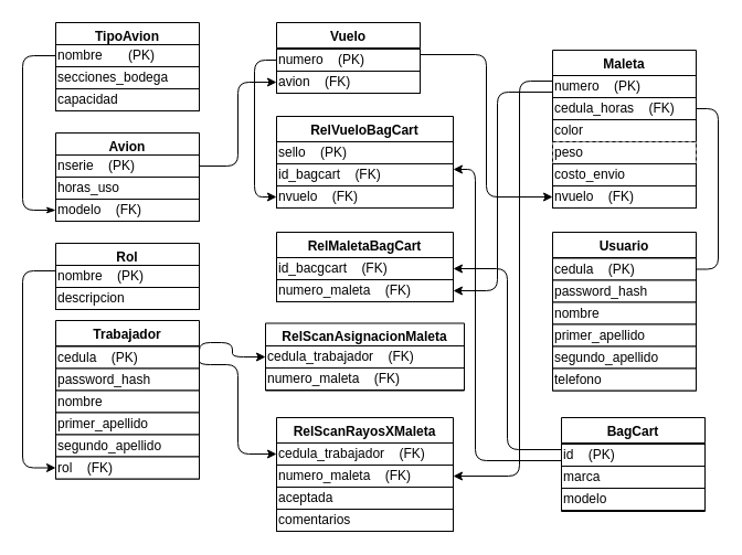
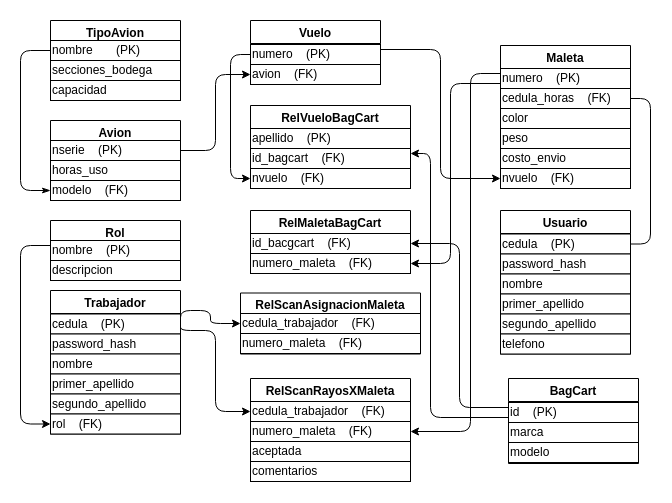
  <mxCell id="0" />
  <mxCell id="1" parent="0" />
  <mxCell id="2" value="TipoAvion" style="swimlane;" parent="1" vertex="1"><mxGeometry x="50" y="20" width="130" height="80" as="geometry" /></mxCell>
  <mxCell id="3" value="nombre&amp;nbsp; &amp;nbsp; &amp;nbsp; &amp;nbsp;(PK)" style="rounded=0;whiteSpace=wrap;html=1;align=left;" parent="2" vertex="1"><mxGeometry y="20" width="130" height="20" as="geometry" /></mxCell>
  <mxCell id="4" value="secciones_bodega" style="rounded=0;whiteSpace=wrap;html=1;align=left;" parent="2" vertex="1"><mxGeometry y="40" width="130" height="20" as="geometry" /></mxCell>
  <mxCell id="5" value="capacidad" style="rounded=0;whiteSpace=wrap;html=1;align=left;" parent="2" vertex="1"><mxGeometry y="60" width="130" height="20" as="geometry" /></mxCell>
  <mxCell id="6" value="Avion" style="swimlane;" parent="1" vertex="1"><mxGeometry x="50" y="120" width="130" height="80" as="geometry" /></mxCell>
  <mxCell id="7" value="nserie&amp;nbsp; &amp;nbsp; (PK)" style="rounded=0;whiteSpace=wrap;html=1;align=left;" parent="6" vertex="1"><mxGeometry y="20" width="130" height="20" as="geometry" /></mxCell>
  <mxCell id="8" value="horas_uso" style="rounded=0;whiteSpace=wrap;html=1;align=left;" parent="6" vertex="1"><mxGeometry y="40" width="130" height="20" as="geometry" /></mxCell>
  <mxCell id="9" value="modelo&amp;nbsp; &amp;nbsp; (FK)" style="rounded=0;whiteSpace=wrap;html=1;align=left;" parent="6" vertex="1"><mxGeometry y="60" width="130" height="20" as="geometry" /></mxCell>
  <mxCell id="10" value="Rol" style="swimlane;startSize=23;" parent="1" vertex="1"><mxGeometry x="50" y="220" width="130" height="60" as="geometry" /></mxCell>
  <mxCell id="11" value="nombre&amp;nbsp; &amp;nbsp; (PK)" style="rounded=0;whiteSpace=wrap;html=1;align=left;" parent="10" vertex="1"><mxGeometry y="20" width="130" height="20" as="geometry" /></mxCell>
  <mxCell id="12" value="descripcion" style="rounded=0;whiteSpace=wrap;html=1;align=left;" parent="10" vertex="1"><mxGeometry y="40" width="130" height="20" as="geometry" /></mxCell>
  <mxCell id="13" value="BagCart" style="swimlane;" parent="1" vertex="1"><mxGeometry x="508" y="378" width="130" height="85" as="geometry" /></mxCell>
  <mxCell id="14" value="marca" style="rounded=0;whiteSpace=wrap;html=1;align=left;" parent="13" vertex="1"><mxGeometry y="44" width="130" height="20" as="geometry" /></mxCell>
  <mxCell id="15" value="modelo" style="rounded=0;whiteSpace=wrap;html=1;align=left;" parent="13" vertex="1"><mxGeometry y="64" width="130" height="20" as="geometry" /></mxCell>
  <mxCell id="16" value="id&amp;nbsp; &amp;nbsp; (PK)" style="rounded=0;whiteSpace=wrap;html=1;align=left;" parent="13" vertex="1"><mxGeometry y="24" width="130" height="20" as="geometry" /></mxCell>
  <mxCell id="17" value="Vuelo" style="swimlane;" parent="1" vertex="1"><mxGeometry x="250" y="20" width="130" height="64" as="geometry" /></mxCell>
  <mxCell id="18" value="numero&amp;nbsp; &amp;nbsp; (PK)" style="rounded=0;whiteSpace=wrap;html=1;align=left;" parent="17" vertex="1"><mxGeometry y="24" width="130" height="20" as="geometry" /></mxCell>
  <mxCell id="19" value="avion&amp;nbsp; &amp;nbsp; (FK)" style="rounded=0;whiteSpace=wrap;html=1;align=left;" parent="17" vertex="1"><mxGeometry y="44" width="130" height="20" as="geometry" /></mxCell>
  <mxCell id="20" value="Maleta" style="swimlane;" parent="1" vertex="1"><mxGeometry x="500" y="45" width="130" height="143" as="geometry" /></mxCell>
  <mxCell id="21" value="numero&amp;nbsp; &amp;nbsp; (PK)" style="rounded=0;whiteSpace=wrap;html=1;align=left;" parent="20" vertex="1"><mxGeometry y="23" width="130" height="20" as="geometry" /></mxCell>
  <mxCell id="22" value="cedula_horas&amp;nbsp; &amp;nbsp; (FK)" style="rounded=0;whiteSpace=wrap;html=1;align=left;" parent="20" vertex="1"><mxGeometry y="43" width="130" height="20" as="geometry" /></mxCell>
  <mxCell id="23" value="color" style="rounded=0;whiteSpace=wrap;html=1;align=left;" parent="20" vertex="1"><mxGeometry y="63" width="130" height="20" as="geometry" /></mxCell>
- <mxCell id="24" value="peso" style="rounded=0;whiteSpace=wrap;html=1;align=left;dashed=1;" parent="20" vertex="1"><mxGeometry y="83" width="130" height="20" as="geometry" /></mxCell>
+ <mxCell id="24" value="peso" style="rounded=0;whiteSpace=wrap;html=1;align=left;" parent="20" vertex="1"><mxGeometry y="83" width="130" height="20" as="geometry" /></mxCell>
  <mxCell id="25" value="costo_envio" style="rounded=0;whiteSpace=wrap;html=1;align=left;" parent="20" vertex="1"><mxGeometry y="103" width="130" height="20" as="geometry" /></mxCell>
  <mxCell id="26" value="nvuelo&amp;nbsp; &amp;nbsp; (FK)" style="rounded=0;whiteSpace=wrap;html=1;align=left;" parent="20" vertex="1"><mxGeometry y="123" width="130" height="20" as="geometry" /></mxCell>
  <mxCell id="27" value="RelScanRayosXMaleta" style="swimlane;" parent="1" vertex="1"><mxGeometry x="250" y="378" width="160" height="103" as="geometry" /></mxCell>
  <mxCell id="28" value="cedula_trabajador&amp;nbsp; &amp;nbsp; (FK)" style="rounded=0;whiteSpace=wrap;html=1;align=left;" parent="27" vertex="1"><mxGeometry y="23" width="160" height="20" as="geometry" /></mxCell>
  <mxCell id="29" value="numero_maleta&amp;nbsp; &amp;nbsp; (FK)" style="rounded=0;whiteSpace=wrap;html=1;align=left;" parent="27" vertex="1"><mxGeometry y="43" width="160" height="20" as="geometry" /></mxCell>
  <mxCell id="30" value="aceptada" style="rounded=0;whiteSpace=wrap;html=1;align=left;" parent="27" vertex="1"><mxGeometry y="63" width="160" height="20" as="geometry" /></mxCell>
  <mxCell id="31" value="comentarios" style="rounded=0;whiteSpace=wrap;html=1;align=left;" parent="27" vertex="1"><mxGeometry y="83" width="160" height="20" as="geometry" /></mxCell>
  <mxCell id="32" value="Trabajador" style="swimlane;startSize=23;" parent="1" vertex="1"><mxGeometry x="50" y="290" width="130" height="143.5" as="geometry" /></mxCell>
  <mxCell id="33" value="cedula&amp;nbsp; &amp;nbsp; (PK)" style="rounded=0;whiteSpace=wrap;html=1;align=left;" parent="32" vertex="1"><mxGeometry y="23.5" width="130" height="20" as="geometry" /></mxCell>
  <mxCell id="34" value="password_hash" style="rounded=0;whiteSpace=wrap;html=1;align=left;" parent="32" vertex="1"><mxGeometry y="43.5" width="130" height="20" as="geometry" /></mxCell>
  <mxCell id="35" value="nombre" style="rounded=0;whiteSpace=wrap;html=1;align=left;" parent="32" vertex="1"><mxGeometry y="63.5" width="130" height="20" as="geometry" /></mxCell>
  <mxCell id="36" value="primer_apellido" style="rounded=0;whiteSpace=wrap;html=1;align=left;" parent="32" vertex="1"><mxGeometry y="83.5" width="130" height="20" as="geometry" /></mxCell>
  <mxCell id="37" value="segundo_apellido" style="rounded=0;whiteSpace=wrap;html=1;align=left;" parent="32" vertex="1"><mxGeometry y="103.5" width="130" height="20" as="geometry" /></mxCell>
  <mxCell id="38" value="rol&amp;nbsp; &amp;nbsp; (FK)" style="rounded=0;whiteSpace=wrap;html=1;align=left;" parent="32" vertex="1"><mxGeometry y="123.5" width="130" height="20" as="geometry" /></mxCell>
  <mxCell id="39" value="Usuario" style="swimlane;startSize=23;" parent="1" vertex="1"><mxGeometry x="500" y="210" width="130" height="143.5" as="geometry" /></mxCell>
  <mxCell id="40" value="cedula&amp;nbsp; &amp;nbsp; (PK)" style="rounded=0;whiteSpace=wrap;html=1;align=left;" parent="39" vertex="1"><mxGeometry y="23.5" width="130" height="20" as="geometry" /></mxCell>
  <mxCell id="41" value="password_hash" style="rounded=0;whiteSpace=wrap;html=1;align=left;" parent="39" vertex="1"><mxGeometry y="43.5" width="130" height="20" as="geometry" /></mxCell>
  <mxCell id="42" value="nombre" style="rounded=0;whiteSpace=wrap;html=1;align=left;" parent="39" vertex="1"><mxGeometry y="63.5" width="130" height="20" as="geometry" /></mxCell>
  <mxCell id="43" value="primer_apellido" style="rounded=0;whiteSpace=wrap;html=1;align=left;" parent="39" vertex="1"><mxGeometry y="83.5" width="130" height="20" as="geometry" /></mxCell>
  <mxCell id="44" value="segundo_apellido" style="rounded=0;whiteSpace=wrap;html=1;align=left;" parent="39" vertex="1"><mxGeometry y="103.5" width="130" height="20" as="geometry" /></mxCell>
  <mxCell id="45" value="telefono" style="rounded=0;whiteSpace=wrap;html=1;align=left;" parent="39" vertex="1"><mxGeometry y="123.5" width="130" height="20" as="geometry" /></mxCell>
  <mxCell id="46" value="RelScanAsignacionMaleta" style="swimlane;" parent="1" vertex="1"><mxGeometry x="240" y="292.5" width="180" height="61" as="geometry" /></mxCell>
  <mxCell id="47" value="cedula_trabajador&amp;nbsp; &amp;nbsp; (FK)" style="rounded=0;whiteSpace=wrap;html=1;align=left;" parent="46" vertex="1"><mxGeometry y="20.5" width="180" height="20" as="geometry" /></mxCell>
  <mxCell id="48" value="numero_maleta&amp;nbsp; &amp;nbsp; (FK)" style="rounded=0;whiteSpace=wrap;html=1;align=left;" parent="46" vertex="1"><mxGeometry y="40.5" width="180" height="20" as="geometry" /></mxCell>
  <mxCell id="49" value="RelMaletaBagCart" style="swimlane;" parent="1" vertex="1"><mxGeometry x="250" y="210" width="160" height="63" as="geometry" /></mxCell>
  <mxCell id="50" value="id_bacgcart&amp;nbsp; &amp;nbsp; (FK)" style="rounded=0;whiteSpace=wrap;html=1;align=left;" parent="49" vertex="1"><mxGeometry y="23" width="160" height="20" as="geometry" /></mxCell>
  <mxCell id="51" value="numero_maleta&amp;nbsp; &amp;nbsp; (FK)" style="rounded=0;whiteSpace=wrap;html=1;align=left;" parent="49" vertex="1"><mxGeometry y="43" width="160" height="20" as="geometry" /></mxCell>
  <mxCell id="52" value="RelVueloBagCart" style="swimlane;" parent="1" vertex="1"><mxGeometry x="250" y="105" width="160" height="83" as="geometry" /></mxCell>
- <mxCell id="53" value="sello&amp;nbsp; &amp;nbsp; (PK)" style="rounded=0;whiteSpace=wrap;html=1;align=left;" parent="52" vertex="1"><mxGeometry y="23" width="160" height="20" as="geometry" /></mxCell>
+ <mxCell id="53" value="apellido&amp;nbsp; &amp;nbsp; (PK)" style="rounded=0;whiteSpace=wrap;html=1;align=left;" parent="52" vertex="1"><mxGeometry y="23" width="160" height="20" as="geometry" /></mxCell>
  <mxCell id="54" value="id_bagcart&amp;nbsp; &amp;nbsp; (FK)" style="rounded=0;whiteSpace=wrap;html=1;align=left;" parent="52" vertex="1"><mxGeometry y="43" width="160" height="20" as="geometry" /></mxCell>
  <mxCell id="55" value="nvuelo&amp;nbsp; &amp;nbsp; (FK)" style="rounded=0;whiteSpace=wrap;html=1;align=left;" parent="52" vertex="1"><mxGeometry y="63" width="160" height="20" as="geometry" /></mxCell>
  <mxCell id="56" style="edgeStyle=orthogonalEdgeStyle;html=1;exitX=0;exitY=0.25;exitDx=0;exitDy=0;entryX=0;entryY=0.5;entryDx=0;entryDy=0;endArrow=classic;endFill=1;startArrow=none;startFill=0;" parent="1" source="11" target="38" edge="1"><mxGeometry relative="1" as="geometry"><Array as="points"><mxPoint x="20" y="245" /><mxPoint x="20" y="424" /></Array></mxGeometry></mxCell>
  <mxCell id="57" style="edgeStyle=orthogonalEdgeStyle;html=1;exitX=1;exitY=0.5;exitDx=0;exitDy=0;entryX=0;entryY=0.5;entryDx=0;entryDy=0;endArrow=classic;endFill=1;" parent="1" source="33" target="47" edge="1"><mxGeometry relative="1" as="geometry"><Array as="points"><mxPoint x="180" y="310" /><mxPoint x="210" y="310" /><mxPoint x="210" y="323" /></Array></mxGeometry></mxCell>
  <mxCell id="58" style="edgeStyle=orthogonalEdgeStyle;html=1;exitX=1;exitY=0.5;exitDx=0;exitDy=0;entryX=0;entryY=0.5;entryDx=0;entryDy=0;endArrow=classic;endFill=1;" parent="1" source="33" target="28" edge="1"><mxGeometry relative="1" as="geometry"><Array as="points"><mxPoint x="180" y="330" /><mxPoint x="215" y="330" /><mxPoint x="215" y="411" /></Array></mxGeometry></mxCell>
  <mxCell id="59" style="edgeStyle=orthogonalEdgeStyle;html=1;exitX=0;exitY=0.5;exitDx=0;exitDy=0;entryX=0;entryY=0.5;entryDx=0;entryDy=0;endArrow=classic;endFill=1;" parent="1" source="18" target="55" edge="1"><mxGeometry relative="1" as="geometry"><Array as="points"><mxPoint x="230" y="54" /><mxPoint x="230" y="178" /></Array></mxGeometry></mxCell>
  <mxCell id="60" style="edgeStyle=orthogonalEdgeStyle;html=1;exitX=1;exitY=0.5;exitDx=0;exitDy=0;entryX=1;entryY=0.5;entryDx=0;entryDy=0;endArrow=none;endFill=0;" parent="1" source="22" target="40" edge="1"><mxGeometry relative="1" as="geometry"><Array as="points"><mxPoint x="650" y="98" /><mxPoint x="650" y="244" /></Array></mxGeometry></mxCell>
  <mxCell id="61" style="edgeStyle=orthogonalEdgeStyle;html=1;exitX=0;exitY=0.5;exitDx=0;exitDy=0;entryX=1;entryY=0.25;entryDx=0;entryDy=0;endArrow=none;endFill=0;startArrow=classic;startFill=1;" parent="1" source="26" target="18" edge="1"><mxGeometry relative="1" as="geometry"><Array as="points"><mxPoint x="440" y="178" /><mxPoint x="440" y="49" /></Array></mxGeometry></mxCell>
  <mxCell id="62" style="edgeStyle=orthogonalEdgeStyle;html=1;exitX=1;exitY=0.5;exitDx=0;exitDy=0;entryX=0;entryY=0.75;entryDx=0;entryDy=0;endArrow=none;endFill=0;startArrow=classic;startFill=1;" parent="1" source="51" target="21" edge="1"><mxGeometry relative="1" as="geometry"><Array as="points"><mxPoint x="450" y="263" /><mxPoint x="450" y="83" /></Array></mxGeometry></mxCell>
  <mxCell id="63" style="edgeStyle=orthogonalEdgeStyle;html=1;exitX=1;exitY=0.5;exitDx=0;exitDy=0;entryX=0;entryY=0.25;entryDx=0;entryDy=0;endArrow=none;endFill=0;startArrow=classic;startFill=1;" parent="1" source="29" target="21" edge="1"><mxGeometry relative="1" as="geometry"><Array as="points"><mxPoint x="470" y="431" /><mxPoint x="470" y="73" /></Array></mxGeometry></mxCell>
  <mxCell id="64" style="edgeStyle=orthogonalEdgeStyle;html=1;exitX=1;exitY=0.5;exitDx=0;exitDy=0;entryX=0;entryY=0.25;entryDx=0;entryDy=0;endArrow=none;endFill=0;startArrow=classic;startFill=1;" parent="1" source="50" target="16" edge="1"><mxGeometry relative="1" as="geometry" /></mxCell>
  <mxCell id="65" style="edgeStyle=orthogonalEdgeStyle;html=1;exitX=1;exitY=0.25;exitDx=0;exitDy=0;entryX=0;entryY=0.75;entryDx=0;entryDy=0;endArrow=none;endFill=0;startArrow=classic;startFill=1;" parent="1" source="54" target="16" edge="1"><mxGeometry relative="1" as="geometry"><Array as="points"><mxPoint x="430" y="153" /><mxPoint x="430" y="417" /></Array></mxGeometry></mxCell>
  <mxCell id="66" style="edgeStyle=orthogonalEdgeStyle;html=1;exitX=1;exitY=0.5;exitDx=0;exitDy=0;entryX=0;entryY=0.5;entryDx=0;entryDy=0;endArrow=classic;endFill=1;" parent="1" source="7" target="19" edge="1"><mxGeometry relative="1" as="geometry" /></mxCell>
  <mxCell id="67" style="edgeStyle=orthogonalEdgeStyle;html=1;exitX=0;exitY=0.5;exitDx=0;exitDy=0;entryX=0;entryY=0.5;entryDx=0;entryDy=0;endArrow=classicThin;endFill=1;" parent="1" source="3" target="9" edge="1"><mxGeometry relative="1" as="geometry"><Array as="points"><mxPoint x="20" y="50" /><mxPoint x="20" y="190" /></Array></mxGeometry></mxCell>
